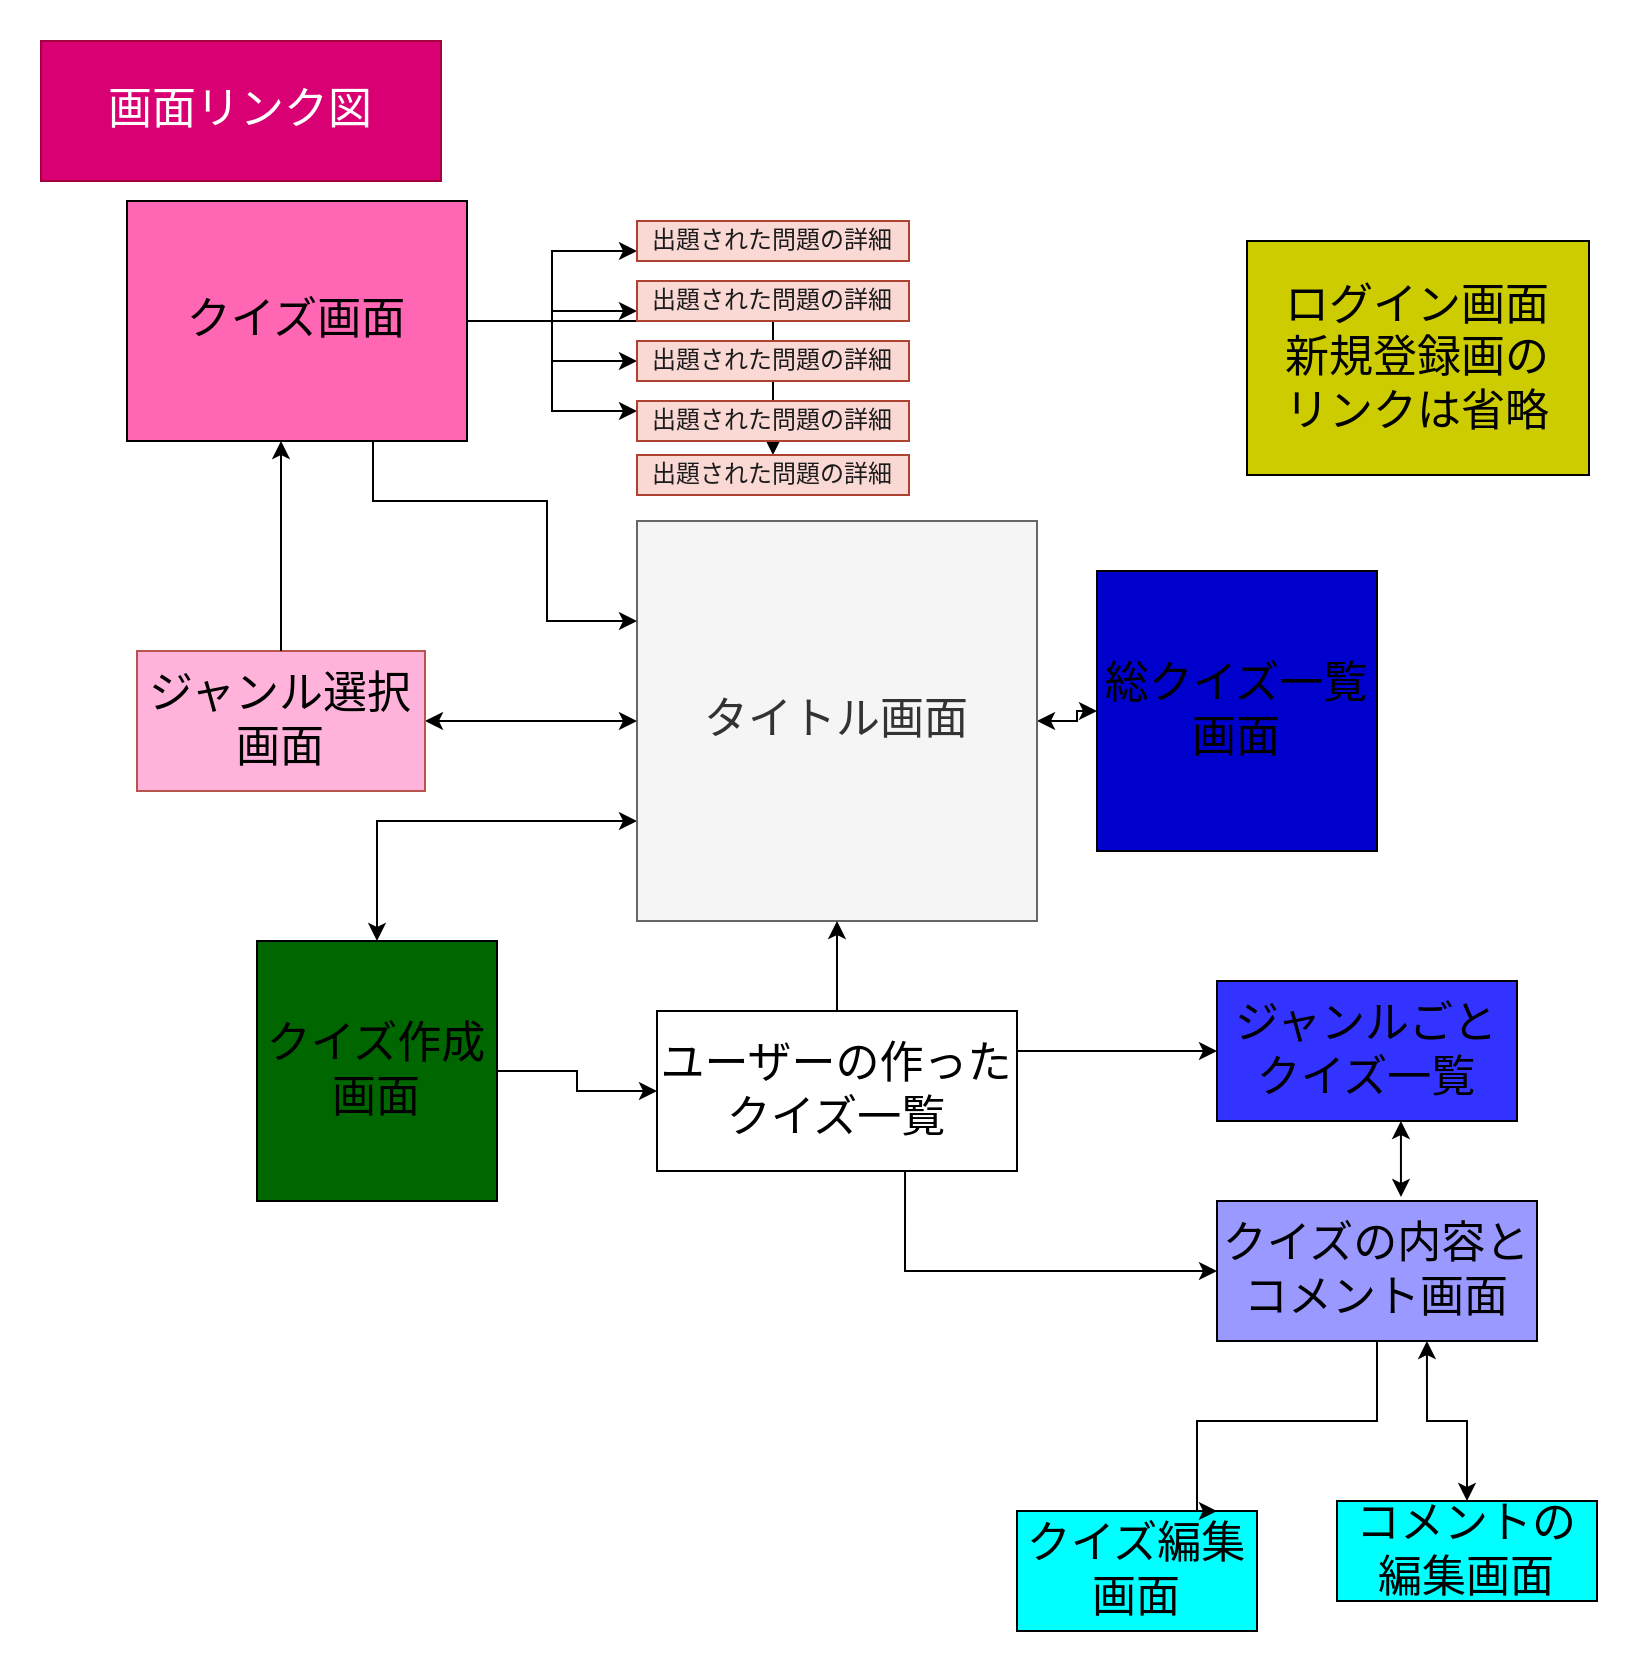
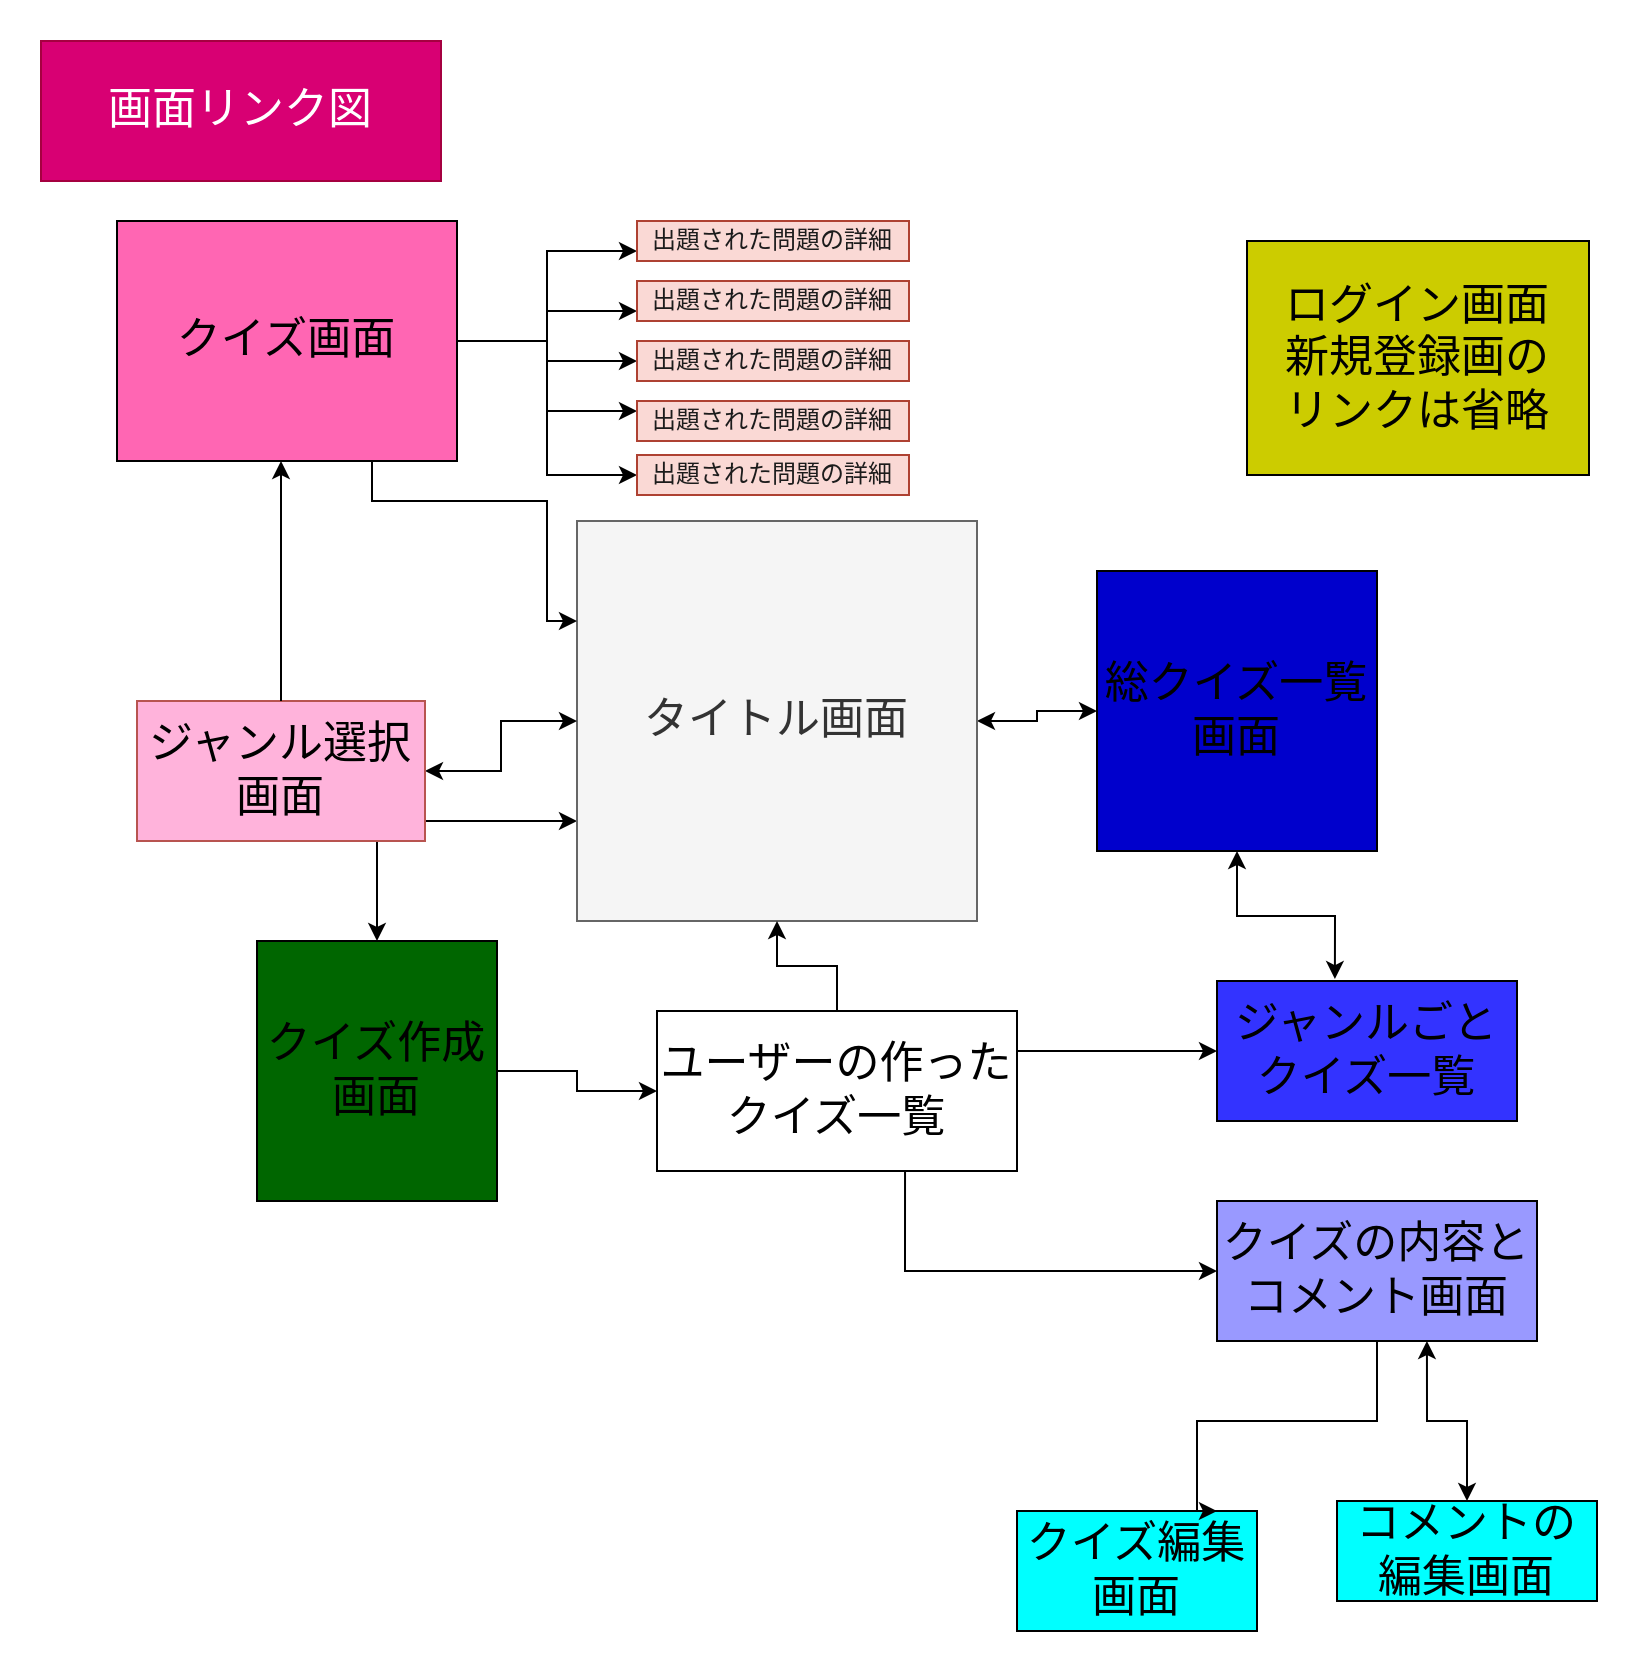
  <mxCell id="0" />
  <mxCell id="1" parent="0" />
  <mxCell id="2" style="edgeStyle=orthogonalEdgeStyle;rounded=0;orthogonalLoop=1;jettySize=auto;html=1;entryX=0;entryY=0.5;entryDx=0;entryDy=0;startArrow=classic;startFill=1;endArrow=classic;endFill=1;fontSize=22;" parent="1" source="4" target="9" edge="1"><mxGeometry relative="1" as="geometry" /></mxCell>
  <mxCell id="3" style="edgeStyle=orthogonalEdgeStyle;rounded=0;orthogonalLoop=1;jettySize=auto;html=1;exitX=0;exitY=0.75;exitDx=0;exitDy=0;startArrow=classic;startFill=1;endArrow=classic;endFill=1;fontSize=22;" parent="1" source="4" target="6" edge="1"><mxGeometry relative="1" as="geometry" /></mxCell>
- <mxCell id="4" value="タイトル画面" style="whiteSpace=wrap;html=1;align=center;fontSize=22;fillColor=#f5f5f5;strokeColor=#666666;fontColor=#333333;" parent="1" vertex="1"><mxGeometry x="318" y="260" width="200" height="200" as="geometry" /></mxCell>
+ <mxCell id="4" value="タイトル画面" style="whiteSpace=wrap;html=1;align=center;fontSize=22;fillColor=#f5f5f5;strokeColor=#666666;fontColor=#333333;" parent="1" vertex="1"><mxGeometry x="288" y="260" width="200" height="200" as="geometry" /></mxCell>
  <mxCell id="5" style="edgeStyle=orthogonalEdgeStyle;rounded=0;orthogonalLoop=1;jettySize=auto;html=1;entryX=0;entryY=0.5;entryDx=0;entryDy=0;startArrow=none;startFill=0;endArrow=classic;endFill=1;fontSize=22;" parent="1" source="6" target="17" edge="1"><mxGeometry relative="1" as="geometry" /></mxCell>
  <mxCell id="6" value="クイズ作成画面" style="whiteSpace=wrap;html=1;align=center;fontSize=22;fillColor=#006600;" parent="1" vertex="1"><mxGeometry x="128" y="470" width="120" height="130" as="geometry" /></mxCell>
  <mxCell id="7" value="クイズ編集画面" style="whiteSpace=wrap;html=1;align=center;fontSize=22;fillColor=#00FFFF;" parent="1" vertex="1"><mxGeometry x="508" y="755" width="120" height="60" as="geometry" /></mxCell>
+ <mxCell id="8" style="edgeStyle=orthogonalEdgeStyle;rounded=0;orthogonalLoop=1;jettySize=auto;html=1;entryX=0.393;entryY=-0.014;entryDx=0;entryDy=0;entryPerimeter=0;startArrow=classic;startFill=1;endArrow=classic;endFill=1;fontSize=22;" parent="1" source="9" target="11" edge="1"><mxGeometry relative="1" as="geometry" /></mxCell>
  <mxCell id="9" value="総クイズ一覧画面" style="whiteSpace=wrap;html=1;align=center;fontSize=22;fillColor=#0000CC;" parent="1" vertex="1"><mxGeometry x="548" y="285" width="140" height="140" as="geometry" /></mxCell>
- <mxCell id="10" style="edgeStyle=orthogonalEdgeStyle;rounded=0;orthogonalLoop=1;jettySize=auto;html=1;startArrow=classic;startFill=1;endArrow=classic;endFill=1;fontSize=22;entryX=0.575;entryY=-0.029;entryDx=0;entryDy=0;entryPerimeter=0;exitX=0.613;exitY=1;exitDx=0;exitDy=0;exitPerimeter=0;" parent="1" source="11" target="19" edge="1"><mxGeometry relative="1" as="geometry"><mxPoint x="700" y="564" as="sourcePoint" /><mxPoint x="663" y="509" as="targetPoint" /><Array as="points" /></mxGeometry></mxCell>
  <mxCell id="11" value="ジャンルごと&lt;br style=&quot;font-size: 22px;&quot;&gt;クイズ一覧" style="whiteSpace=wrap;html=1;align=center;fontSize=22;fillColor=#3333FF;" parent="1" vertex="1"><mxGeometry x="608" y="490" width="150" height="70" as="geometry" /></mxCell>
  <mxCell id="12" style="edgeStyle=orthogonalEdgeStyle;rounded=0;orthogonalLoop=1;jettySize=auto;html=1;entryX=0;entryY=0.5;entryDx=0;entryDy=0;startArrow=classic;startFill=1;endArrow=classic;endFill=1;fontSize=22;" parent="1" source="13" target="4" edge="1"><mxGeometry relative="1" as="geometry" /></mxCell>
- <mxCell id="13" value="ジャンル選択画面" style="whiteSpace=wrap;html=1;align=center;fontSize=22;strokeColor=#b85450;fillColor=#FFB3DB;" parent="1" vertex="1"><mxGeometry x="68" y="325" width="144" height="70" as="geometry" /></mxCell>
+ <mxCell id="13" value="ジャンル選択画面" style="whiteSpace=wrap;html=1;align=center;fontSize=22;strokeColor=#b85450;fillColor=#FFB3DB;" parent="1" vertex="1"><mxGeometry x="68" y="350" width="144" height="70" as="geometry" /></mxCell>
  <mxCell id="14" style="edgeStyle=orthogonalEdgeStyle;rounded=0;orthogonalLoop=1;jettySize=auto;html=1;startArrow=none;startFill=0;endArrow=classic;endFill=1;fontSize=22;entryX=0;entryY=0.5;entryDx=0;entryDy=0;exitX=0.689;exitY=0.988;exitDx=0;exitDy=0;exitPerimeter=0;" parent="1" source="17" target="19" edge="1"><mxGeometry relative="1" as="geometry"><mxPoint x="528" y="550" as="targetPoint" /></mxGeometry></mxCell>
  <mxCell id="15" style="edgeStyle=orthogonalEdgeStyle;rounded=0;orthogonalLoop=1;jettySize=auto;html=1;startArrow=none;startFill=0;endArrow=classic;endFill=1;fontSize=22;" parent="1" source="17" target="4" edge="1"><mxGeometry relative="1" as="geometry" /></mxCell>
  <mxCell id="16" style="edgeStyle=orthogonalEdgeStyle;rounded=0;orthogonalLoop=1;jettySize=auto;html=1;exitX=1;exitY=0.25;exitDx=0;exitDy=0;entryX=0;entryY=0.5;entryDx=0;entryDy=0;startArrow=none;startFill=0;endArrow=classic;endFill=1;fontSize=22;" parent="1" source="17" target="11" edge="1"><mxGeometry relative="1" as="geometry" /></mxCell>
  <mxCell id="17" value="ユーザーの作ったクイズ一覧" style="whiteSpace=wrap;html=1;align=center;fontSize=22;" parent="1" vertex="1"><mxGeometry x="328" y="505" width="180" height="80" as="geometry" /></mxCell>
  <mxCell id="18" style="edgeStyle=orthogonalEdgeStyle;rounded=0;orthogonalLoop=1;jettySize=auto;html=1;entryX=0.833;entryY=0;entryDx=0;entryDy=0;entryPerimeter=0;startArrow=none;startFill=0;endArrow=classic;endFill=1;fontSize=22;" parent="1" source="19" target="7" edge="1"><mxGeometry relative="1" as="geometry"><Array as="points"><mxPoint x="688" y="710" /><mxPoint x="598" y="710" /></Array></mxGeometry></mxCell>
  <mxCell id="19" value="クイズの内容とコメント画面" style="whiteSpace=wrap;html=1;align=center;fontSize=22;fillColor=#9999FF;" parent="1" vertex="1"><mxGeometry x="608" y="600" width="160" height="70" as="geometry" /></mxCell>
  <mxCell id="20" style="edgeStyle=orthogonalEdgeStyle;rounded=0;orthogonalLoop=1;jettySize=auto;html=1;entryX=0.656;entryY=1;entryDx=0;entryDy=0;entryPerimeter=0;startArrow=classic;startFill=1;endArrow=classic;endFill=1;fontSize=22;" parent="1" source="21" target="19" edge="1"><mxGeometry relative="1" as="geometry" /></mxCell>
  <mxCell id="21" value="コメントの編集画面" style="whiteSpace=wrap;html=1;align=center;fontSize=22;fillColor=#00FFFF;" parent="1" vertex="1"><mxGeometry x="668" y="750" width="130" height="50" as="geometry" /></mxCell>
  <mxCell id="22" value="ログイン画面&lt;br&gt;新規登録画の&lt;br&gt;リンクは省略" style="whiteSpace=wrap;html=1;align=center;fontSize=22;fillColor=#CCCC00;" parent="1" vertex="1"><mxGeometry x="623" y="120" width="171" height="117" as="geometry" /></mxCell>
  <mxCell id="23" style="edgeStyle=orthogonalEdgeStyle;rounded=0;orthogonalLoop=1;jettySize=auto;html=1;entryX=0.5;entryY=0;entryDx=0;entryDy=0;startArrow=classic;startFill=1;endArrow=none;endFill=0;fontSize=22;" parent="1" source="30" target="13" edge="1"><mxGeometry relative="1" as="geometry"><Array as="points"><mxPoint x="120" y="210" /><mxPoint x="120" y="210" /></Array></mxGeometry></mxCell>
  <mxCell id="24" style="edgeStyle=orthogonalEdgeStyle;rounded=0;orthogonalLoop=1;jettySize=auto;html=1;entryX=0;entryY=0.25;entryDx=0;entryDy=0;startArrow=none;startFill=0;endArrow=classic;endFill=1;fontSize=22;exitX=0.75;exitY=1;exitDx=0;exitDy=0;" parent="1" source="30" target="4" edge="1"><mxGeometry relative="1" as="geometry"><Array as="points"><mxPoint x="186" y="250" /><mxPoint x="273" y="250" /><mxPoint x="273" y="310" /></Array></mxGeometry></mxCell>
  <mxCell id="25" style="edgeStyle=orthogonalEdgeStyle;rounded=0;orthogonalLoop=1;jettySize=auto;html=1;entryX=0;entryY=0.75;entryDx=0;entryDy=0;fontColor=#1C1C1C;exitX=1;exitY=0.5;exitDx=0;exitDy=0;exitPerimeter=0;" edge="1" parent="1" source="30" target="33"><mxGeometry relative="1" as="geometry" /></mxCell>
  <mxCell id="26" style="edgeStyle=orthogonalEdgeStyle;rounded=0;orthogonalLoop=1;jettySize=auto;html=1;entryX=0;entryY=0.5;entryDx=0;entryDy=0;fontColor=#1C1C1C;" edge="1" parent="1" source="30" target="34"><mxGeometry relative="1" as="geometry" /></mxCell>
  <mxCell id="27" style="edgeStyle=orthogonalEdgeStyle;rounded=0;orthogonalLoop=1;jettySize=auto;html=1;entryX=0;entryY=0.75;entryDx=0;entryDy=0;fontColor=#1C1C1C;" edge="1" parent="1" source="30" target="32"><mxGeometry relative="1" as="geometry" /></mxCell>
  <mxCell id="28" style="edgeStyle=orthogonalEdgeStyle;rounded=0;orthogonalLoop=1;jettySize=auto;html=1;entryX=0;entryY=0.25;entryDx=0;entryDy=0;fontColor=#1C1C1C;" edge="1" parent="1" source="30" target="35"><mxGeometry relative="1" as="geometry" /></mxCell>
  <mxCell id="29" style="edgeStyle=orthogonalEdgeStyle;rounded=0;orthogonalLoop=1;jettySize=auto;html=1;fontColor=#1C1C1C;" edge="1" parent="1" source="30" target="36"><mxGeometry relative="1" as="geometry" /></mxCell>
- <mxCell id="30" value="クイズ画面" style="whiteSpace=wrap;html=1;align=center;fontSize=22;fillColor=#FF66B3;" parent="1" vertex="1"><mxGeometry x="63" y="100" width="170" height="120" as="geometry" /></mxCell>
+ <mxCell id="30" value="クイズ画面" style="whiteSpace=wrap;html=1;align=center;fontSize=22;fillColor=#FF66B3;" parent="1" vertex="1"><mxGeometry x="58" y="110" width="170" height="120" as="geometry" /></mxCell>
  <mxCell id="31" value="画面リンク図" style="whiteSpace=wrap;html=1;align=center;fontSize=22;fillColor=#d80073;strokeColor=#A50040;fontColor=#ffffff;" parent="1" vertex="1"><mxGeometry x="20" y="20" width="200" height="70" as="geometry" /></mxCell>
  <mxCell id="32" value="出題された問題の詳細" style="rounded=0;whiteSpace=wrap;html=1;fillColor=#fad9d5;strokeColor=#ae4132;fontColor=#1C1C1C;" vertex="1" parent="1"><mxGeometry x="318" y="110" width="136" height="20" as="geometry" /></mxCell>
  <mxCell id="33" value="出題された問題の詳細" style="rounded=0;whiteSpace=wrap;html=1;fillColor=#fad9d5;strokeColor=#ae4132;fontColor=#1C1C1C;" vertex="1" parent="1"><mxGeometry x="318" y="140" width="136" height="20" as="geometry" /></mxCell>
  <mxCell id="34" value="出題された問題の詳細" style="rounded=0;whiteSpace=wrap;html=1;fillColor=#fad9d5;strokeColor=#ae4132;fontColor=#1C1C1C;" vertex="1" parent="1"><mxGeometry x="318" y="170" width="136" height="20" as="geometry" /></mxCell>
  <mxCell id="35" value="出題された問題の詳細" style="rounded=0;whiteSpace=wrap;html=1;fillColor=#fad9d5;strokeColor=#ae4132;fontColor=#1C1C1C;" vertex="1" parent="1"><mxGeometry x="318" y="200" width="136" height="20" as="geometry" /></mxCell>
  <mxCell id="36" value="出題された問題の詳細" style="rounded=0;whiteSpace=wrap;html=1;fillColor=#fad9d5;strokeColor=#ae4132;fontColor=#1C1C1C;" vertex="1" parent="1"><mxGeometry x="318" y="227" width="136" height="20" as="geometry" /></mxCell>
